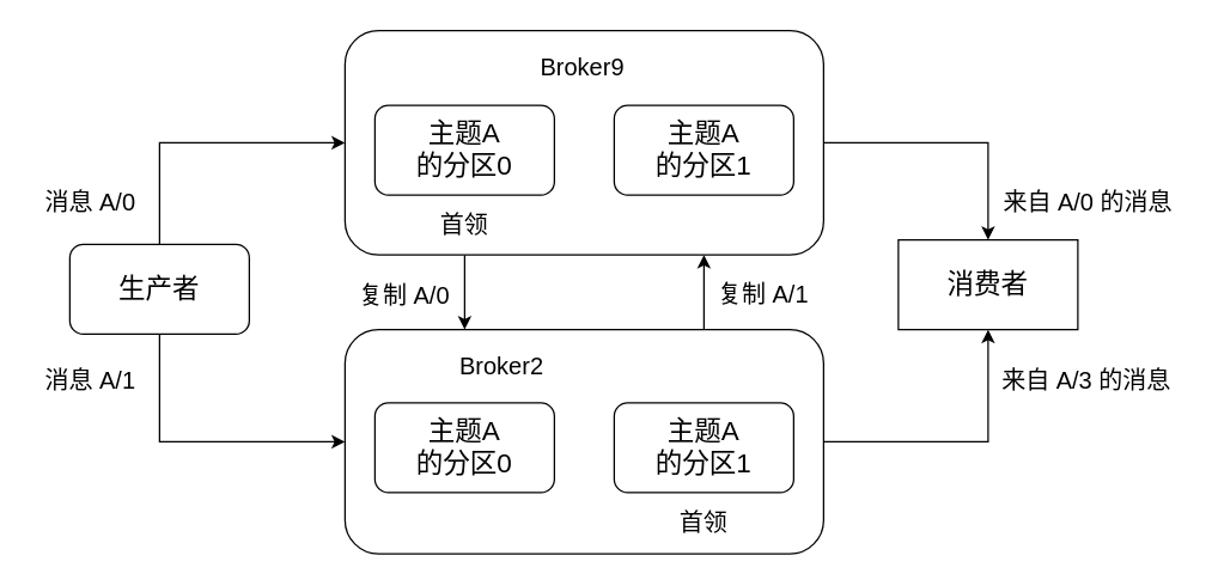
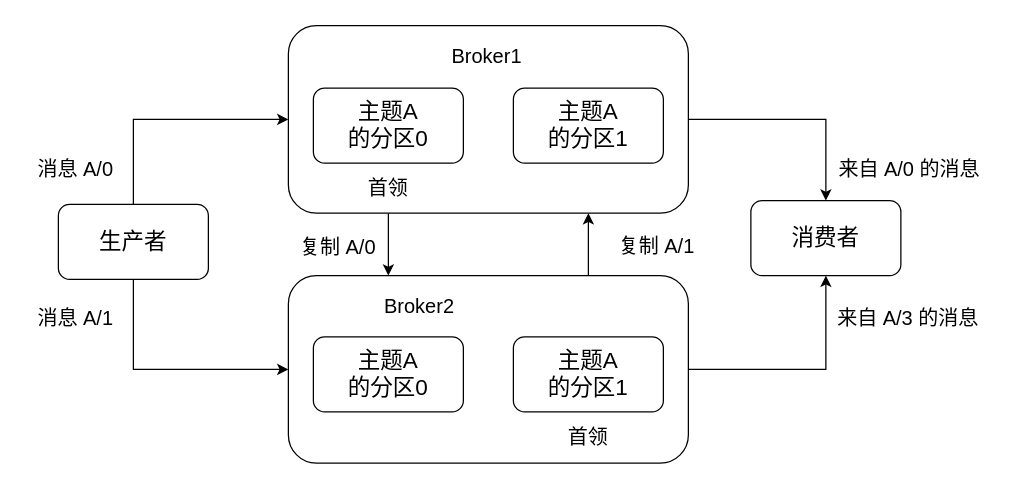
  <mxCell id="0" />
  <mxCell id="1" parent="0" />
  <mxCell id="2" style="edgeStyle=orthogonalEdgeStyle;rounded=0;orthogonalLoop=1;jettySize=auto;html=1;exitX=0.75;exitY=0;exitDx=0;exitDy=0;entryX=0.75;entryY=1;entryDx=0;entryDy=0;" edge="1" parent="1" source="4" target="7"><mxGeometry relative="1" as="geometry" /></mxCell>
  <mxCell id="3" style="edgeStyle=orthogonalEdgeStyle;rounded=0;orthogonalLoop=1;jettySize=auto;html=1;entryX=0.5;entryY=1;entryDx=0;entryDy=0;" edge="1" parent="1" source="4" target="15"><mxGeometry relative="1" as="geometry" /></mxCell>
  <mxCell id="4" value="" style="rounded=1;whiteSpace=wrap;html=1;" vertex="1" parent="1"><mxGeometry x="230" y="220" width="320" height="150" as="geometry" /></mxCell>
  <mxCell id="5" style="edgeStyle=orthogonalEdgeStyle;rounded=0;orthogonalLoop=1;jettySize=auto;html=1;exitX=0.25;exitY=1;exitDx=0;exitDy=0;entryX=0.25;entryY=0;entryDx=0;entryDy=0;" edge="1" parent="1" source="7" target="4"><mxGeometry relative="1" as="geometry" /></mxCell>
  <mxCell id="6" style="edgeStyle=orthogonalEdgeStyle;rounded=0;orthogonalLoop=1;jettySize=auto;html=1;entryX=0.5;entryY=0;entryDx=0;entryDy=0;" edge="1" parent="1" source="7" target="15"><mxGeometry relative="1" as="geometry" /></mxCell>
  <mxCell id="7" value="" style="rounded=1;whiteSpace=wrap;html=1;" vertex="1" parent="1"><mxGeometry x="230" y="20" width="320" height="150" as="geometry" /></mxCell>
  <mxCell id="8" style="edgeStyle=orthogonalEdgeStyle;rounded=0;orthogonalLoop=1;jettySize=auto;html=1;exitX=0.5;exitY=0;exitDx=0;exitDy=0;entryX=0;entryY=0.5;entryDx=0;entryDy=0;" edge="1" parent="1" source="10" target="7"><mxGeometry relative="1" as="geometry" /></mxCell>
  <mxCell id="9" style="edgeStyle=orthogonalEdgeStyle;rounded=0;orthogonalLoop=1;jettySize=auto;html=1;entryX=0;entryY=0.5;entryDx=0;entryDy=0;exitX=0.5;exitY=1;exitDx=0;exitDy=0;" edge="1" parent="1" source="10" target="4"><mxGeometry relative="1" as="geometry" /></mxCell>
  <mxCell id="10" value="&lt;font style=&quot;font-size: 18px&quot;&gt;生产者&lt;/font&gt;" style="rounded=1;whiteSpace=wrap;html=1;" vertex="1" parent="1"><mxGeometry x="46" y="163" width="120" height="60" as="geometry" /></mxCell>
  <mxCell id="11" value="&lt;font style=&quot;font-size: 18px&quot;&gt;主题A&lt;br&gt;的分区0&lt;/font&gt;" style="rounded=1;whiteSpace=wrap;html=1;" vertex="1" parent="1"><mxGeometry x="250" y="70" width="120" height="60" as="geometry" /></mxCell>
  <mxCell id="12" value="&lt;span style=&quot;white-space: normal&quot;&gt;&lt;font style=&quot;font-size: 18px&quot;&gt;主题A&lt;br&gt;的分区1&lt;/font&gt;&lt;/span&gt;" style="rounded=1;whiteSpace=wrap;html=1;" vertex="1" parent="1"><mxGeometry x="410" y="70" width="120" height="60" as="geometry" /></mxCell>
  <mxCell id="13" value="&lt;font style=&quot;font-size: 18px&quot;&gt;主题A&lt;br&gt;的分区0&lt;/font&gt;" style="rounded=1;whiteSpace=wrap;html=1;" vertex="1" parent="1"><mxGeometry x="250" y="269" width="120" height="60" as="geometry" /></mxCell>
  <mxCell id="14" value="&lt;span style=&quot;white-space: normal&quot;&gt;&lt;font style=&quot;font-size: 18px&quot;&gt;主题A&lt;br&gt;的分区1&lt;/font&gt;&lt;/span&gt;" style="rounded=1;whiteSpace=wrap;html=1;" vertex="1" parent="1"><mxGeometry x="410" y="269" width="120" height="60" as="geometry" /></mxCell>
- <mxCell id="15" value="&lt;font style=&quot;font-size: 18px&quot;&gt;消费者&lt;/font&gt;" style="whiteSpace=wrap;html=1;rounded=0;" vertex="1" parent="1"><mxGeometry x="600" y="160" width="120" height="60" as="geometry" /></mxCell>
+ <mxCell id="15" value="&lt;font style=&quot;font-size: 18px&quot;&gt;消费者&lt;/font&gt;" style="rounded=1;whiteSpace=wrap;html=1;" vertex="1" parent="1"><mxGeometry x="600" y="160" width="120" height="60" as="geometry" /></mxCell>
  <mxCell id="16" value="&lt;font style=&quot;font-size: 16px&quot;&gt;首领&lt;/font&gt;" style="text;html=1;strokeColor=none;fillColor=none;align=center;verticalAlign=middle;whiteSpace=wrap;rounded=0;" vertex="1" parent="1"><mxGeometry x="290" y="140" width="40" height="20" as="geometry" /></mxCell>
  <mxCell id="17" value="&lt;font style=&quot;font-size: 16px&quot;&gt;首领&lt;/font&gt;" style="text;html=1;strokeColor=none;fillColor=none;align=center;verticalAlign=middle;whiteSpace=wrap;rounded=0;" vertex="1" parent="1"><mxGeometry x="450" y="339" width="40" height="20" as="geometry" /></mxCell>
- <mxCell id="18" value="&lt;font style=&quot;font-size: 16px&quot;&gt;Broker9&lt;/font&gt;" style="text;html=1;strokeColor=none;fillColor=none;align=center;verticalAlign=middle;whiteSpace=wrap;rounded=0;" vertex="1" parent="1"><mxGeometry x="369" y="34" width="40" height="20" as="geometry" /></mxCell>
+ <mxCell id="18" value="&lt;font style=&quot;font-size: 16px&quot;&gt;Broker1&lt;/font&gt;" style="text;html=1;strokeColor=none;fillColor=none;align=center;verticalAlign=middle;whiteSpace=wrap;rounded=0;" vertex="1" parent="1"><mxGeometry x="369" y="34" width="40" height="20" as="geometry" /></mxCell>
  <mxCell id="19" value="&lt;font style=&quot;font-size: 16px&quot;&gt;Broker2&lt;/font&gt;" style="text;html=1;strokeColor=none;fillColor=none;align=center;verticalAlign=middle;whiteSpace=wrap;rounded=0;" vertex="1" parent="1"><mxGeometry x="315" y="234" width="40" height="20" as="geometry" /></mxCell>
  <mxCell id="20" value="&lt;font style=&quot;font-size: 16px&quot;&gt;复制 A/0&lt;/font&gt;" style="text;html=1;strokeColor=none;fillColor=none;align=center;verticalAlign=middle;whiteSpace=wrap;rounded=0;" vertex="1" parent="1"><mxGeometry x="230" y="182" width="80" height="30" as="geometry" /></mxCell>
- <mxCell id="21" value="&lt;font style=&quot;font-size: 16px&quot;&gt;复制 A/1&lt;/font&gt;" style="text;html=1;strokeColor=none;fillColor=none;align=center;verticalAlign=middle;whiteSpace=wrap;rounded=0;" vertex="1" parent="1"><mxGeometry x="470" y="181" width="80" height="30" as="geometry" /></mxCell>
+ <mxCell id="21" value="&lt;font style=&quot;font-size: 16px&quot;&gt;复制 A/1&lt;/font&gt;" style="text;html=1;strokeColor=none;fillColor=none;align=center;verticalAlign=middle;whiteSpace=wrap;rounded=0;" vertex="1" parent="1"><mxGeometry x="485" y="181" width="80" height="30" as="geometry" /></mxCell>
  <mxCell id="22" value="&lt;font style=&quot;font-size: 16px&quot;&gt;消息 A/0&lt;/font&gt;" style="text;html=1;strokeColor=none;fillColor=none;align=center;verticalAlign=middle;whiteSpace=wrap;rounded=0;" vertex="1" parent="1"><mxGeometry x="20" y="120" width="80" height="30" as="geometry" /></mxCell>
  <mxCell id="23" value="&lt;font style=&quot;font-size: 16px&quot;&gt;消息 A/1&lt;/font&gt;" style="text;html=1;strokeColor=none;fillColor=none;align=center;verticalAlign=middle;whiteSpace=wrap;rounded=0;" vertex="1" parent="1"><mxGeometry x="20" y="239" width="80" height="30" as="geometry" /></mxCell>
  <mxCell id="24" value="&lt;font style=&quot;font-size: 16px&quot;&gt;来自 A/0 的消息&lt;/font&gt;" style="text;html=1;strokeColor=none;fillColor=none;align=center;verticalAlign=middle;whiteSpace=wrap;rounded=0;" vertex="1" parent="1"><mxGeometry x="662" y="120" width="130" height="30" as="geometry" /></mxCell>
  <mxCell id="25" value="&lt;font style=&quot;font-size: 16px&quot;&gt;来自 A/3 的消息&lt;/font&gt;" style="text;html=1;strokeColor=none;fillColor=none;align=center;verticalAlign=middle;whiteSpace=wrap;rounded=0;" vertex="1" parent="1"><mxGeometry x="661" y="239" width="130" height="30" as="geometry" /></mxCell>
